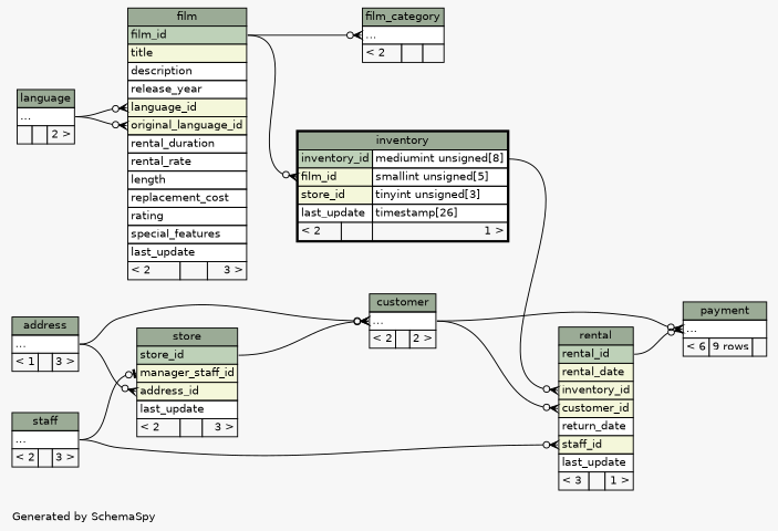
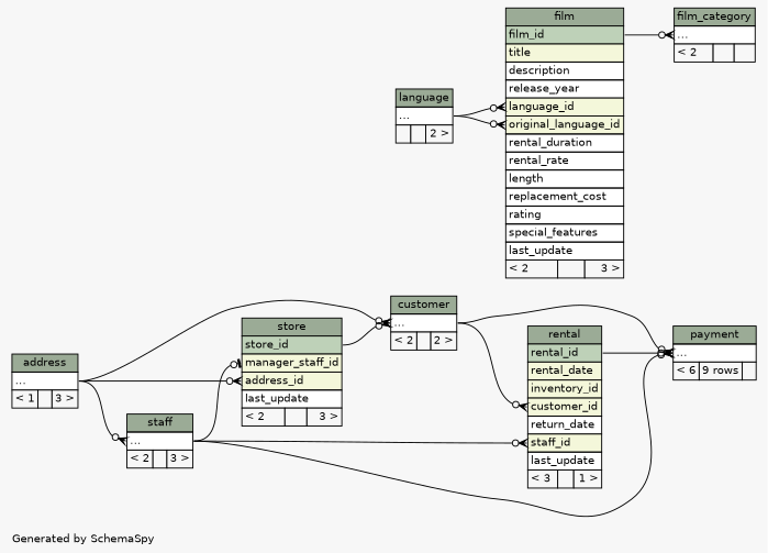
  digraph {
    bgcolor="#f7f7f7"
    fontname=Helvetica
    fontsize=11
    label="\nGenerated by SchemaSpy"
    labeljust=l
    nodesep=0.18
    rankdir=RL
    ranksep=0.46
    node [fontname=Helvetica fontsize=11 shape=plaintext]
    edge [arrowhead=none arrowsize=0.8 arrowtail=crowodot dir=back headport="elipses:e" tailport="elipses:w"]
    n1 [label=<     <TABLE BORDER="0" CELLBORDER="1" CELLSPACING="0" BGCOLOR="#ffffff">       <TR><TD COLSPAN="3" BGCOLOR="#9bab96" ALIGN="CENTER">customer</TD></TR>       <TR><TD PORT="elipses" COLSPAN="3" ALIGN="LEFT">...</TD></TR>       <TR><TD ALIGN="LEFT" BGCOLOR="#f7f7f7">&lt; 2</TD><TD ALIGN="RIGHT" BGCOLOR="#f7f7f7">  </TD><TD ALIGN="RIGHT" BGCOLOR="#f7f7f7">2 &gt;</TD></TR>     </TABLE>>]
    n2 [label=<     <TABLE BORDER="0" CELLBORDER="1" CELLSPACING="0" BGCOLOR="#ffffff">       <TR><TD COLSPAN="3" BGCOLOR="#9bab96" ALIGN="CENTER">address</TD></TR>       <TR><TD PORT="elipses" COLSPAN="3" ALIGN="LEFT">...</TD></TR>       <TR><TD ALIGN="LEFT" BGCOLOR="#f7f7f7">&lt; 1</TD><TD ALIGN="RIGHT" BGCOLOR="#f7f7f7">  </TD><TD ALIGN="RIGHT" BGCOLOR="#f7f7f7">3 &gt;</TD></TR>     </TABLE>>]
    n3 [label=<     <TABLE BORDER="0" CELLBORDER="1" CELLSPACING="0" BGCOLOR="#ffffff">       <TR><TD COLSPAN="3" BGCOLOR="#9bab96" ALIGN="CENTER">store</TD></TR>       <TR><TD PORT="store_id" COLSPAN="3" BGCOLOR="#bed1b8" ALIGN="LEFT">store_id</TD></TR>       <TR><TD PORT="manager_staff_id" COLSPAN="3" BGCOLOR="#f4f7da" ALIGN="LEFT">manager_staff_id</TD></TR>       <TR><TD PORT="address_id" COLSPAN="3" BGCOLOR="#f4f7da" ALIGN="LEFT">address_id</TD></TR>       <TR><TD PORT="last_update" COLSPAN="3" ALIGN="LEFT">last_update</TD></TR>       <TR><TD ALIGN="LEFT" BGCOLOR="#f7f7f7">&lt; 2</TD><TD ALIGN="RIGHT" BGCOLOR="#f7f7f7">  </TD><TD ALIGN="RIGHT" BGCOLOR="#f7f7f7">3 &gt;</TD></TR>     </TABLE>>]
    n4 [label=<     <TABLE BORDER="0" CELLBORDER="1" CELLSPACING="0" BGCOLOR="#ffffff">       <TR><TD COLSPAN="3" BGCOLOR="#9bab96" ALIGN="CENTER">staff</TD></TR>       <TR><TD PORT="elipses" COLSPAN="3" ALIGN="LEFT">...</TD></TR>       <TR><TD ALIGN="LEFT" BGCOLOR="#f7f7f7">&lt; 2</TD><TD ALIGN="RIGHT" BGCOLOR="#f7f7f7">  </TD><TD ALIGN="RIGHT" BGCOLOR="#f7f7f7">3 &gt;</TD></TR>     </TABLE>>]
    n5 [label=<     <TABLE BORDER="0" CELLBORDER="1" CELLSPACING="0" BGCOLOR="#ffffff">       <TR><TD COLSPAN="3" BGCOLOR="#9bab96" ALIGN="CENTER">film</TD></TR>       <TR><TD PORT="film_id" COLSPAN="3" BGCOLOR="#bed1b8" ALIGN="LEFT">film_id</TD></TR>       <TR><TD PORT="title" COLSPAN="3" BGCOLOR="#f4f7da" ALIGN="LEFT">title</TD></TR>       <TR><TD PORT="description" COLSPAN="3" ALIGN="LEFT">description</TD></TR>       <TR><TD PORT="release_year" COLSPAN="3" ALIGN="LEFT">release_year</TD></TR>       <TR><TD PORT="language_id" COLSPAN="3" BGCOLOR="#f4f7da" ALIGN="LEFT">language_id</TD></TR>       <TR><TD PORT="original_language_id" COLSPAN="3" BGCOLOR="#f4f7da" ALIGN="LEFT">original_language_id</TD></TR>       <TR><TD PORT="rental_duration" COLSPAN="3" ALIGN="LEFT">rental_duration</TD></TR>       <TR><TD PORT="rental_rate" COLSPAN="3" ALIGN="LEFT">rental_rate</TD></TR>       <TR><TD PORT="length" COLSPAN="3" ALIGN="LEFT">length</TD></TR>       <TR><TD PORT="replacement_cost" COLSPAN="3" ALIGN="LEFT">replacement_cost</TD></TR>       <TR><TD PORT="rating" COLSPAN="3" ALIGN="LEFT">rating</TD></TR>       <TR><TD PORT="special_features" COLSPAN="3" ALIGN="LEFT">special_features</TD></TR>       <TR><TD PORT="last_update" COLSPAN="3" ALIGN="LEFT">last_update</TD></TR>       <TR><TD ALIGN="LEFT" BGCOLOR="#f7f7f7">&lt; 2</TD><TD ALIGN="RIGHT" BGCOLOR="#f7f7f7">  </TD><TD ALIGN="RIGHT" BGCOLOR="#f7f7f7">3 &gt;</TD></TR>     </TABLE>>]
    n6 [label=<     <TABLE BORDER="0" CELLBORDER="1" CELLSPACING="0" BGCOLOR="#ffffff">       <TR><TD COLSPAN="3" BGCOLOR="#9bab96" ALIGN="CENTER">language</TD></TR>       <TR><TD PORT="elipses" COLSPAN="3" ALIGN="LEFT">...</TD></TR>       <TR><TD ALIGN="LEFT" BGCOLOR="#f7f7f7">  </TD><TD ALIGN="RIGHT" BGCOLOR="#f7f7f7">  </TD><TD ALIGN="RIGHT" BGCOLOR="#f7f7f7">2 &gt;</TD></TR>     </TABLE>>]
    n7 [label=<     <TABLE BORDER="0" CELLBORDER="1" CELLSPACING="0" BGCOLOR="#ffffff">       <TR><TD COLSPAN="3" BGCOLOR="#9bab96" ALIGN="CENTER">film_category</TD></TR>       <TR><TD PORT="elipses" COLSPAN="3" ALIGN="LEFT">...</TD></TR>       <TR><TD ALIGN="LEFT" BGCOLOR="#f7f7f7">&lt; 2</TD><TD ALIGN="RIGHT" BGCOLOR="#f7f7f7">  </TD><TD ALIGN="RIGHT" BGCOLOR="#f7f7f7">  </TD></TR>     </TABLE>>]
-   n8 [label=<     <TABLE BORDER="2" CELLBORDER="1" CELLSPACING="0" BGCOLOR="#ffffff">       <TR><TD COLSPAN="3" BGCOLOR="#9bab96" ALIGN="CENTER">inventory</TD></TR>       <TR><TD PORT="inventory_id" COLSPAN="2" BGCOLOR="#bed1b8" ALIGN="LEFT">inventory_id</TD><TD PORT="inventory_id.type" ALIGN="LEFT">mediumint unsigned[8]</TD></TR>       <TR><TD PORT="film_id" COLSPAN="2" BGCOLOR="#f4f7da" ALIGN="LEFT">film_id</TD><TD PORT="film_id.type" ALIGN="LEFT">smallint unsigned[5]</TD></TR>       <TR><TD PORT="store_id" COLSPAN="2" BGCOLOR="#f4f7da" ALIGN="LEFT">store_id</TD><TD PORT="store_id.type" ALIGN="LEFT">tinyint unsigned[3]</TD></TR>       <TR><TD PORT="last_update" COLSPAN="2" ALIGN="LEFT">last_update</TD><TD PORT="last_update.type" ALIGN="LEFT">timestamp[26]</TD></TR>       <TR><TD ALIGN="LEFT" BGCOLOR="#f7f7f7">&lt; 2</TD><TD ALIGN="RIGHT" BGCOLOR="#f7f7f7">  </TD><TD ALIGN="RIGHT" BGCOLOR="#f7f7f7">1 &gt;</TD></TR>     </TABLE>>]
    n9 [label=<     <TABLE BORDER="0" CELLBORDER="1" CELLSPACING="0" BGCOLOR="#ffffff">       <TR><TD COLSPAN="3" BGCOLOR="#9bab96" ALIGN="CENTER">payment</TD></TR>       <TR><TD PORT="elipses" COLSPAN="3" ALIGN="LEFT">...</TD></TR>       <TR><TD ALIGN="LEFT" BGCOLOR="#f7f7f7">&lt; 6</TD><TD ALIGN="RIGHT" BGCOLOR="#f7f7f7">9 rows</TD><TD ALIGN="RIGHT" BGCOLOR="#f7f7f7">  </TD></TR>     </TABLE>>]
    n10 [label=<     <TABLE BORDER="0" CELLBORDER="1" CELLSPACING="0" BGCOLOR="#ffffff">       <TR><TD COLSPAN="3" BGCOLOR="#9bab96" ALIGN="CENTER">rental</TD></TR>       <TR><TD PORT="rental_id" COLSPAN="3" BGCOLOR="#bed1b8" ALIGN="LEFT">rental_id</TD></TR>       <TR><TD PORT="rental_date" COLSPAN="3" BGCOLOR="#f4f7da" ALIGN="LEFT">rental_date</TD></TR>       <TR><TD PORT="inventory_id" COLSPAN="3" BGCOLOR="#f4f7da" ALIGN="LEFT">inventory_id</TD></TR>       <TR><TD PORT="customer_id" COLSPAN="3" BGCOLOR="#f4f7da" ALIGN="LEFT">customer_id</TD></TR>       <TR><TD PORT="return_date" COLSPAN="3" ALIGN="LEFT">return_date</TD></TR>       <TR><TD PORT="staff_id" COLSPAN="3" BGCOLOR="#f4f7da" ALIGN="LEFT">staff_id</TD></TR>       <TR><TD PORT="last_update" COLSPAN="3" ALIGN="LEFT">last_update</TD></TR>       <TR><TD ALIGN="LEFT" BGCOLOR="#f7f7f7">&lt; 3</TD><TD ALIGN="RIGHT" BGCOLOR="#f7f7f7">  </TD><TD ALIGN="RIGHT" BGCOLOR="#f7f7f7">1 &gt;</TD></TR>     </TABLE>>]
    n1 -> n2
    n1 -> n3 [headport="store_id:e"]
    n3 -> n2 [tailport="address_id:w"]
    n3 -> n4 [arrowtail=teeodot tailport="manager_staff_id:w"]
+   n4 -> n2
    n5 -> n6 [tailport="language_id:w"]
    n5 -> n6 [tailport="original_language_id:w"]
    n7 -> n5 [headport="film_id:e"]
-   n8 -> n5 [headport="film_id:e" tailport="film_id:w"]
    n9 -> n1
+   n9 -> n4
    n9 -> n10 [headport="rental_id:e"]
    n10 -> n1 [tailport="customer_id:w"]
    n10 -> n4 [tailport="staff_id:w"]
-   n10 -> n8 [headport="inventory_id.type:e" tailport="inventory_id:w"]
  }
